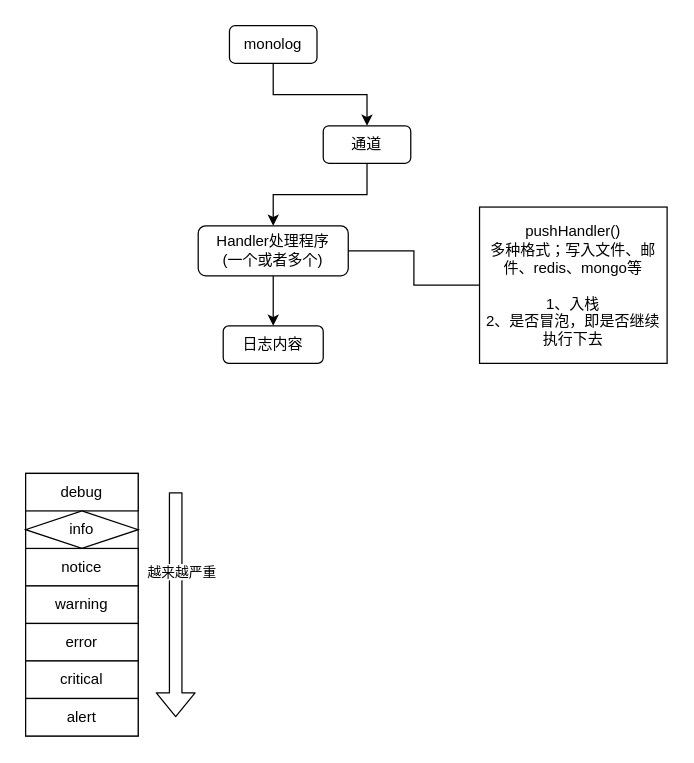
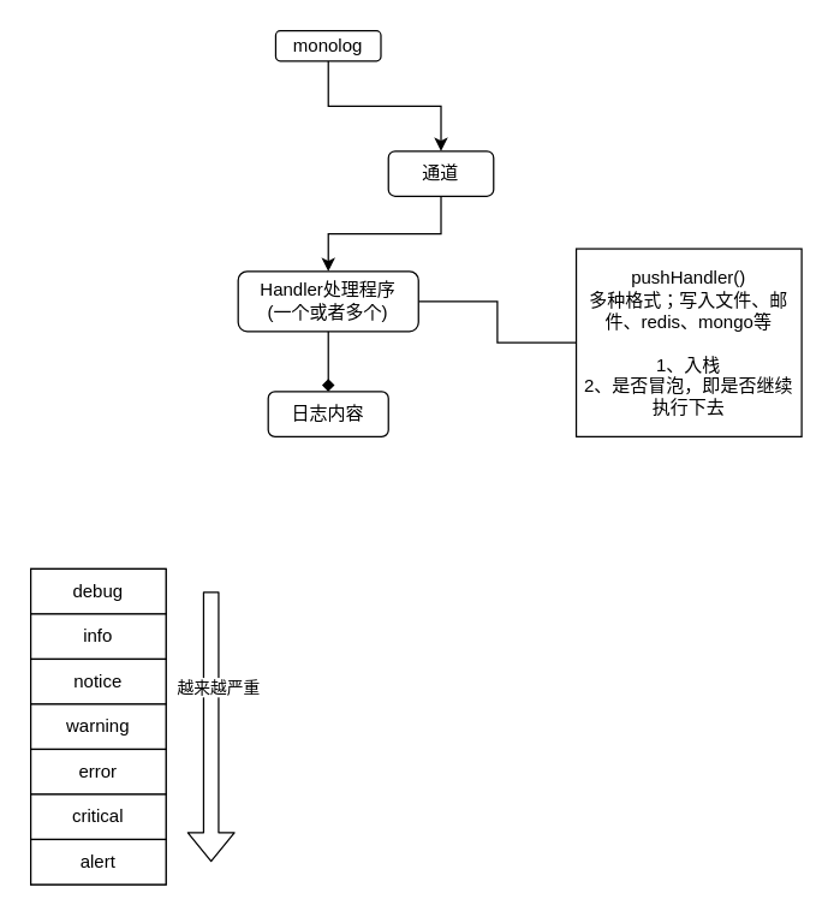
  <mxCell id="0" />
  <mxCell id="1" parent="0" />
  <mxCell id="2" style="edgeStyle=orthogonalEdgeStyle;rounded=0;orthogonalLoop=1;jettySize=auto;html=1;exitX=0.5;exitY=1;exitDx=0;exitDy=0;entryX=0.5;entryY=0;entryDx=0;entryDy=0;" parent="1" source="3" target="10" edge="1"><mxGeometry relative="1" as="geometry" /></mxCell>
- <mxCell id="3" value="monolog" style="rounded=1;whiteSpace=wrap;html=1;" parent="1" vertex="1"><mxGeometry x="183" y="20" width="70" height="30" as="geometry" /></mxCell>
+ <mxCell id="3" value="monolog" style="rounded=1;whiteSpace=wrap;html=1;" parent="1" vertex="1"><mxGeometry x="183" y="20" width="70" height="20" as="geometry" /></mxCell>
  <mxCell id="4" style="edgeStyle=orthogonalEdgeStyle;rounded=0;orthogonalLoop=1;jettySize=auto;html=1;exitX=1;exitY=0.5;exitDx=0;exitDy=0;entryX=0;entryY=0.5;entryDx=0;entryDy=0;endArrow=none;endFill=0;" parent="1" source="6" target="8" edge="1"><mxGeometry relative="1" as="geometry" /></mxCell>
- <mxCell id="5" style="edgeStyle=orthogonalEdgeStyle;rounded=0;orthogonalLoop=1;jettySize=auto;html=1;exitX=0.5;exitY=1;exitDx=0;exitDy=0;entryX=0.5;entryY=0;entryDx=0;entryDy=0;" parent="1" source="6" target="7" edge="1"><mxGeometry relative="1" as="geometry" /></mxCell>
+ <mxCell id="5" style="edgeStyle=orthogonalEdgeStyle;rounded=0;orthogonalLoop=1;jettySize=auto;html=1;exitX=0.5;exitY=1;exitDx=0;exitDy=0;entryX=0.5;entryY=0;entryDx=0;entryDy=0;endArrow=diamond;" parent="1" source="6" target="7" edge="1"><mxGeometry relative="1" as="geometry" /></mxCell>
  <mxCell id="6" value="Handler处理程序&lt;br&gt;(一个或者多个)" style="rounded=1;whiteSpace=wrap;html=1;" parent="1" vertex="1"><mxGeometry x="158" y="180" width="120" height="40" as="geometry" /></mxCell>
  <mxCell id="7" value="日志内容" style="rounded=1;whiteSpace=wrap;html=1;" parent="1" vertex="1"><mxGeometry x="178" y="260" width="80" height="30" as="geometry" /></mxCell>
  <mxCell id="8" value="pushHandler()&lt;br&gt;多种格式；写入文件、邮件、redis、mongo等&lt;br&gt;&amp;nbsp;&amp;nbsp;&lt;br&gt;1、入栈&lt;br&gt;2、是否冒泡，即是否继续执行下去" style="rounded=0;whiteSpace=wrap;html=1;" parent="1" vertex="1"><mxGeometry x="383" y="165" width="150" height="125" as="geometry" /></mxCell>
  <mxCell id="9" style="edgeStyle=orthogonalEdgeStyle;rounded=0;orthogonalLoop=1;jettySize=auto;html=1;exitX=0.5;exitY=1;exitDx=0;exitDy=0;entryX=0.5;entryY=0;entryDx=0;entryDy=0;" parent="1" source="10" target="6" edge="1"><mxGeometry relative="1" as="geometry" /></mxCell>
  <mxCell id="10" value="通道" style="rounded=1;whiteSpace=wrap;html=1;" parent="1" vertex="1"><mxGeometry x="258" y="100" width="70" height="30" as="geometry" /></mxCell>
  <mxCell id="11" value="" style="rounded=0;whiteSpace=wrap;html=1;" vertex="1" parent="1"><mxGeometry x="20" y="378" width="90" height="210" as="geometry" /></mxCell>
  <mxCell id="12" value="" style="endArrow=none;html=1;" edge="1" parent="1" target="11"><mxGeometry width="50" height="50" relative="1" as="geometry"><mxPoint x="20" y="458" as="sourcePoint" /><mxPoint x="70" y="408" as="targetPoint" /></mxGeometry></mxCell>
  <mxCell id="13" value="debug" style="rounded=0;whiteSpace=wrap;html=1;" vertex="1" parent="1"><mxGeometry x="20" y="378" width="90" height="30" as="geometry" /></mxCell>
- <mxCell id="14" value="info" style="rhombus;whiteSpace=wrap;html=1;" vertex="1" parent="1"><mxGeometry x="20" y="408" width="90" height="30" as="geometry" /></mxCell>
+ <mxCell id="14" value="info" style="rounded=0;whiteSpace=wrap;html=1;" vertex="1" parent="1"><mxGeometry x="20" y="408" width="90" height="30" as="geometry" /></mxCell>
  <mxCell id="15" value="notice" style="rounded=0;whiteSpace=wrap;html=1;" vertex="1" parent="1"><mxGeometry x="20" y="438" width="90" height="30" as="geometry" /></mxCell>
  <mxCell id="16" value="warning" style="rounded=0;whiteSpace=wrap;html=1;" vertex="1" parent="1"><mxGeometry x="20" y="468" width="90" height="30" as="geometry" /></mxCell>
  <mxCell id="17" value="error" style="rounded=0;whiteSpace=wrap;html=1;" vertex="1" parent="1"><mxGeometry x="20" y="498" width="90" height="30" as="geometry" /></mxCell>
  <mxCell id="18" value="critical" style="rounded=0;whiteSpace=wrap;html=1;" vertex="1" parent="1"><mxGeometry x="20" y="528" width="90" height="30" as="geometry" /></mxCell>
  <mxCell id="19" value="alert" style="rounded=0;whiteSpace=wrap;html=1;" vertex="1" parent="1"><mxGeometry x="20" y="558" width="90" height="30" as="geometry" /></mxCell>
  <mxCell id="20" value="" style="shape=flexArrow;endArrow=classic;html=1;" edge="1" parent="1"><mxGeometry width="50" height="50" relative="1" as="geometry"><mxPoint x="140" y="393" as="sourcePoint" /><mxPoint x="140" y="573" as="targetPoint" /></mxGeometry></mxCell>
  <mxCell id="21" value="越来越严重" style="edgeLabel;html=1;align=center;verticalAlign=middle;resizable=0;points=[];" vertex="1" connectable="0" parent="20"><mxGeometry x="-0.3" y="4" relative="1" as="geometry"><mxPoint as="offset" /></mxGeometry></mxCell>
